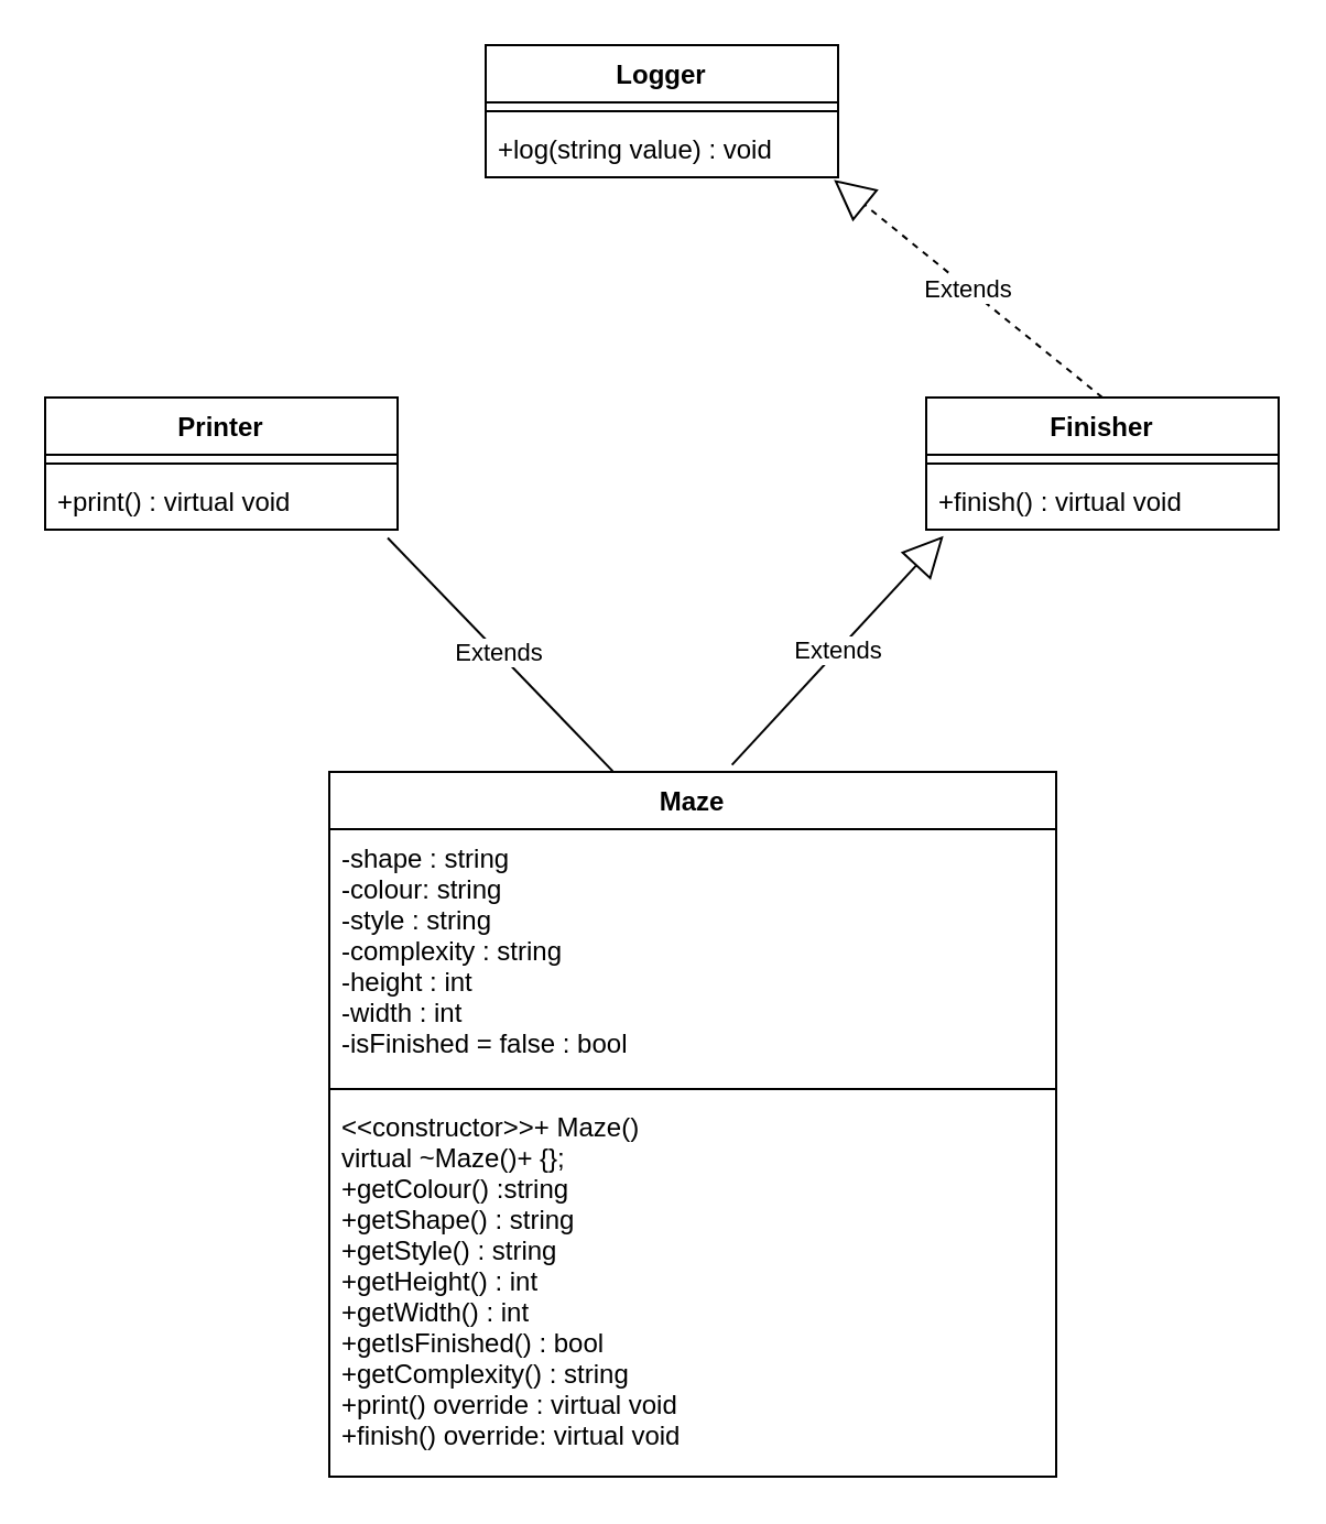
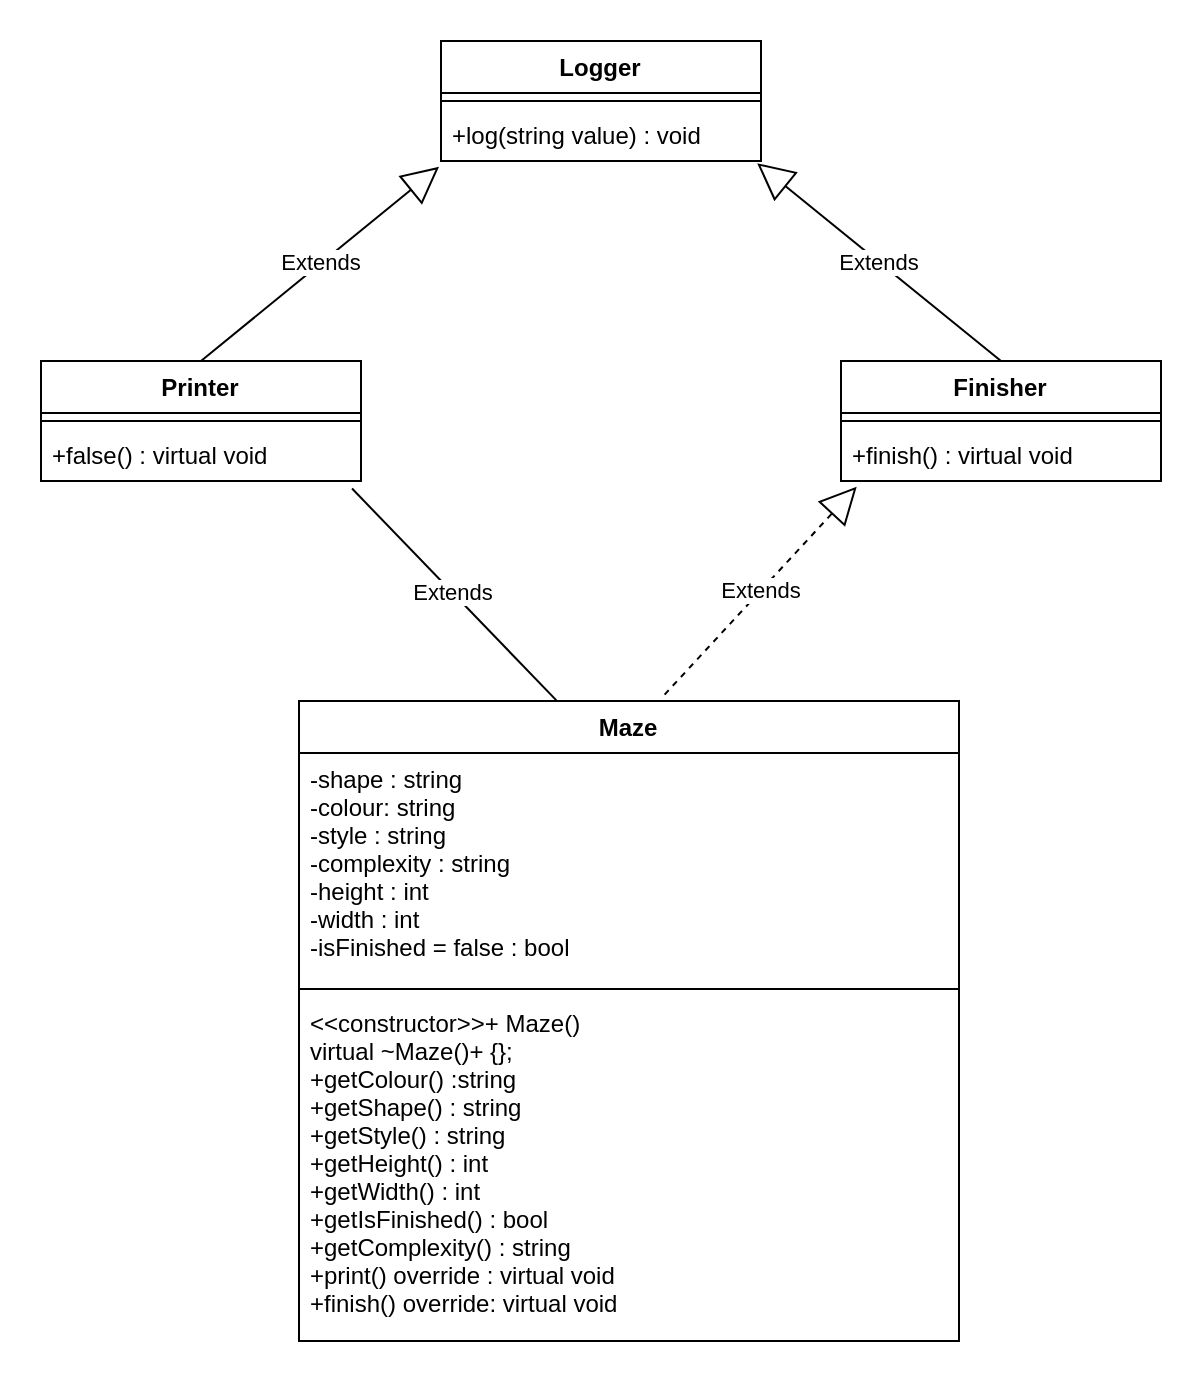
  <mxCell id="0" />
  <mxCell id="1" parent="0" />
  <mxCell id="2" value="Logger" style="swimlane;fontStyle=1;align=center;verticalAlign=top;childLayout=stackLayout;horizontal=1;startSize=26;horizontalStack=0;resizeParent=1;resizeParentMax=0;resizeLast=0;collapsible=1;marginBottom=0;" vertex="1" parent="1"><mxGeometry x="220" y="20" width="160" height="60" as="geometry" /></mxCell>
  <mxCell id="3" value="" style="line;strokeWidth=1;fillColor=none;align=left;verticalAlign=middle;spacingTop=-1;spacingLeft=3;spacingRight=3;rotatable=0;labelPosition=right;points=[];portConstraint=eastwest;strokeColor=inherit;" vertex="1" parent="2"><mxGeometry y="26" width="160" height="8" as="geometry" /></mxCell>
  <mxCell id="4" value="+log(string value) : void " style="text;strokeColor=none;fillColor=none;align=left;verticalAlign=top;spacingLeft=4;spacingRight=4;overflow=hidden;rotatable=0;points=[[0,0.5],[1,0.5]];portConstraint=eastwest;" vertex="1" parent="2"><mxGeometry y="34" width="160" height="26" as="geometry" /></mxCell>
  <mxCell id="5" value="Printer" style="swimlane;fontStyle=1;align=center;verticalAlign=top;childLayout=stackLayout;horizontal=1;startSize=26;horizontalStack=0;resizeParent=1;resizeParentMax=0;resizeLast=0;collapsible=1;marginBottom=0;" vertex="1" parent="1"><mxGeometry x="20" y="180" width="160" height="60" as="geometry" /></mxCell>
  <mxCell id="6" value="" style="line;strokeWidth=1;fillColor=none;align=left;verticalAlign=middle;spacingTop=-1;spacingLeft=3;spacingRight=3;rotatable=0;labelPosition=right;points=[];portConstraint=eastwest;strokeColor=inherit;" vertex="1" parent="5"><mxGeometry y="26" width="160" height="8" as="geometry" /></mxCell>
- <mxCell id="7" value="+print() : virtual void " style="text;strokeColor=none;fillColor=none;align=left;verticalAlign=top;spacingLeft=4;spacingRight=4;overflow=hidden;rotatable=0;points=[[0,0.5],[1,0.5]];portConstraint=eastwest;" vertex="1" parent="5"><mxGeometry y="34" width="160" height="26" as="geometry" /></mxCell>
+ <mxCell id="7" value="+false() : virtual void " style="text;strokeColor=none;fillColor=none;align=left;verticalAlign=top;spacingLeft=4;spacingRight=4;overflow=hidden;rotatable=0;points=[[0,0.5],[1,0.5]];portConstraint=eastwest;" vertex="1" parent="5"><mxGeometry y="34" width="160" height="26" as="geometry" /></mxCell>
  <mxCell id="8" value="Finisher" style="swimlane;fontStyle=1;align=center;verticalAlign=top;childLayout=stackLayout;horizontal=1;startSize=26;horizontalStack=0;resizeParent=1;resizeParentMax=0;resizeLast=0;collapsible=1;marginBottom=0;" vertex="1" parent="1"><mxGeometry x="420" y="180" width="160" height="60" as="geometry" /></mxCell>
  <mxCell id="9" value="" style="line;strokeWidth=1;fillColor=none;align=left;verticalAlign=middle;spacingTop=-1;spacingLeft=3;spacingRight=3;rotatable=0;labelPosition=right;points=[];portConstraint=eastwest;strokeColor=inherit;" vertex="1" parent="8"><mxGeometry y="26" width="160" height="8" as="geometry" /></mxCell>
  <mxCell id="10" value="+finish() : virtual void" style="text;strokeColor=none;fillColor=none;align=left;verticalAlign=top;spacingLeft=4;spacingRight=4;overflow=hidden;rotatable=0;points=[[0,0.5],[1,0.5]];portConstraint=eastwest;" vertex="1" parent="8"><mxGeometry y="34" width="160" height="26" as="geometry" /></mxCell>
  <mxCell id="11" value="Maze" style="swimlane;fontStyle=1;align=center;verticalAlign=top;childLayout=stackLayout;horizontal=1;startSize=26;horizontalStack=0;resizeParent=1;resizeParentMax=0;resizeLast=0;collapsible=1;marginBottom=0;" vertex="1" parent="1"><mxGeometry x="149" y="350" width="330" height="320" as="geometry" /></mxCell>
  <mxCell id="12" value="-shape : string&#10;-colour: string&#10;-style : string&#10;-complexity : string &#10;-height : int&#10;-width : int&#10;-isFinished = false : bool" style="text;strokeColor=none;fillColor=none;align=left;verticalAlign=top;spacingLeft=4;spacingRight=4;overflow=hidden;rotatable=0;points=[[0,0.5],[1,0.5]];portConstraint=eastwest;" vertex="1" parent="11"><mxGeometry y="26" width="330" height="114" as="geometry" /></mxCell>
  <mxCell id="13" value="" style="line;strokeWidth=1;fillColor=none;align=left;verticalAlign=middle;spacingTop=-1;spacingLeft=3;spacingRight=3;rotatable=0;labelPosition=right;points=[];portConstraint=eastwest;strokeColor=inherit;" vertex="1" parent="11"><mxGeometry y="140" width="330" height="8" as="geometry" /></mxCell>
  <mxCell id="14" value="&lt;&lt;constructor&gt;&gt;+ Maze()&#10;virtual ~Maze()+ {};&#10;+getColour() :string&#10;+getShape() : string&#10;+getStyle() : string&#10;+getHeight() : int&#10;+getWidth() : int&#10;+getIsFinished() : bool&#10;+getComplexity() : string&#10;+print() override : virtual void&#10;+finish() override: virtual void" style="text;strokeColor=none;fillColor=none;align=left;verticalAlign=top;spacingLeft=4;spacingRight=4;overflow=hidden;rotatable=0;points=[[0,0.5],[1,0.5]];portConstraint=eastwest;" vertex="1" parent="11"><mxGeometry y="148" width="330" height="172" as="geometry" /></mxCell>
- <mxCell id="16" value="Extends" style="endArrow=block;endSize=16;endFill=0;html=1;rounded=0;entryX=0.988;entryY=1.043;entryDx=0;entryDy=0;entryPerimeter=0;exitX=0.5;exitY=0;exitDx=0;exitDy=0;dashed=1;" edge="1" parent="1" source="8" target="4"><mxGeometry width="160" relative="1" as="geometry"><mxPoint x="470" y="130" as="sourcePoint" /><mxPoint x="630" y="130" as="targetPoint" /></mxGeometry></mxCell>
+ <mxCell id="15" value="Extends" style="endArrow=block;endSize=16;endFill=0;html=1;rounded=0;entryX=-0.006;entryY=1.111;entryDx=0;entryDy=0;entryPerimeter=0;exitX=0.5;exitY=0;exitDx=0;exitDy=0;" edge="1" parent="1" source="5" target="4"><mxGeometry width="160" relative="1" as="geometry"><mxPoint x="100" y="140" as="sourcePoint" /><mxPoint x="260" y="140" as="targetPoint" /></mxGeometry></mxCell>
+ <mxCell id="16" value="Extends" style="endArrow=block;endSize=16;endFill=0;html=1;rounded=0;entryX=0.988;entryY=1.043;entryDx=0;entryDy=0;entryPerimeter=0;exitX=0.5;exitY=0;exitDx=0;exitDy=0;" edge="1" parent="1" source="8" target="4"><mxGeometry width="160" relative="1" as="geometry"><mxPoint x="470" y="130" as="sourcePoint" /><mxPoint x="630" y="130" as="targetPoint" /></mxGeometry></mxCell>
  <mxCell id="17" value="Extends" style="endArrow=none;endSize=16;endFill=0;html=1;rounded=0;entryX=0.972;entryY=1.145;entryDx=0;entryDy=0;entryPerimeter=0;exitX=0.39;exitY=-0.001;exitDx=0;exitDy=0;exitPerimeter=0;" edge="1" parent="1" source="11" target="7"><mxGeometry width="160" relative="1" as="geometry"><mxPoint x="270" y="340" as="sourcePoint" /><mxPoint x="410" y="320" as="targetPoint" /></mxGeometry></mxCell>
- <mxCell id="18" value="Extends" style="endArrow=block;endSize=16;endFill=0;html=1;rounded=0;entryX=0.049;entryY=1.111;entryDx=0;entryDy=0;entryPerimeter=0;exitX=0.554;exitY=-0.01;exitDx=0;exitDy=0;exitPerimeter=0;" edge="1" parent="1" source="11" target="10"><mxGeometry width="160" relative="1" as="geometry"><mxPoint x="340" y="340" as="sourcePoint" /><mxPoint x="470" y="310" as="targetPoint" /></mxGeometry></mxCell>
+ <mxCell id="18" value="Extends" style="endArrow=block;endSize=16;endFill=0;html=1;rounded=0;entryX=0.049;entryY=1.111;entryDx=0;entryDy=0;entryPerimeter=0;exitX=0.554;exitY=-0.01;exitDx=0;exitDy=0;exitPerimeter=0;dashed=1;" edge="1" parent="1" source="11" target="10"><mxGeometry width="160" relative="1" as="geometry"><mxPoint x="340" y="340" as="sourcePoint" /><mxPoint x="470" y="310" as="targetPoint" /></mxGeometry></mxCell>
